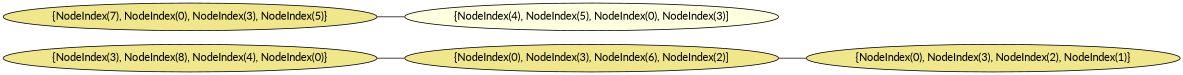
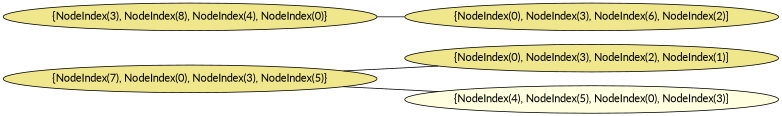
  graph {
    fontname=Lato
    rankdir=LR
    node [fillcolor=khaki fontname=Lato style=filled]
    edge [fontname=Lato]
    n1 [label="{NodeIndex(0), NodeIndex(3), NodeIndex(2), NodeIndex(1)}"]
    n2 [fillcolor=lightyellow label="{NodeIndex(4), NodeIndex(5), NodeIndex(0), NodeIndex(3)}"]
    n3 [label="{NodeIndex(7), NodeIndex(0), NodeIndex(3), NodeIndex(5)}"]
    n4 [label="{NodeIndex(0), NodeIndex(3), NodeIndex(6), NodeIndex(2)}"]
    n5 [label="{NodeIndex(3), NodeIndex(8), NodeIndex(4), NodeIndex(0)}"]
    n3 -- n2
-   n4 -- n1
+   n3 -- n1
    n5 -- n4
  }
